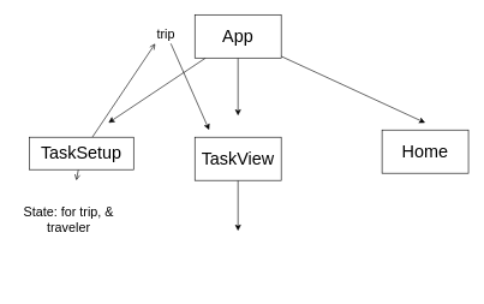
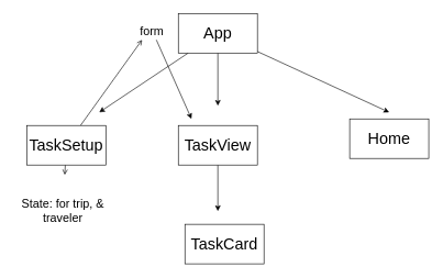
  <mxCell id="0" />
  <mxCell id="1" parent="0" />
  <mxCell id="2" style="edgeStyle=none;html=1;fontSize=24;" edge="1" parent="1" source="5"><mxGeometry relative="1" as="geometry"><mxPoint x="150" y="170" as="targetPoint" /></mxGeometry></mxCell>
  <mxCell id="3" style="edgeStyle=none;html=1;fontSize=24;" edge="1" parent="1" source="5"><mxGeometry relative="1" as="geometry"><mxPoint x="330" y="160" as="targetPoint" /></mxGeometry></mxCell>
  <mxCell id="4" style="edgeStyle=none;html=1;fontSize=24;" edge="1" parent="1" source="5"><mxGeometry relative="1" as="geometry"><mxPoint x="590" y="170" as="targetPoint" /></mxGeometry></mxCell>
  <mxCell id="5" value="&lt;font style=&quot;font-size: 24px&quot;&gt;App&lt;/font&gt;" style="rounded=0;whiteSpace=wrap;html=1;" vertex="1" parent="1"><mxGeometry x="270" y="20" width="120" height="60" as="geometry" /></mxCell>
  <mxCell id="6" style="edgeStyle=none;html=1;fontSize=18;endArrow=open;" edge="1" parent="1" source="8" target="15"><mxGeometry relative="1" as="geometry"><mxPoint x="210" y="80" as="targetPoint" /></mxGeometry></mxCell>
  <mxCell id="7" style="edgeStyle=none;html=1;fontSize=18;entryX=0.25;entryY=1;entryDx=0;entryDy=0;endArrow=open;" edge="1" parent="1" source="8" target="14"><mxGeometry relative="1" as="geometry"><mxPoint x="220" y="80" as="targetPoint" /></mxGeometry></mxCell>
- <mxCell id="8" value="&lt;span style=&quot;font-size: 24px&quot;&gt;TaskSetup&lt;/span&gt;" style="rounded=0;whiteSpace=wrap;html=1;" vertex="1" parent="1"><mxGeometry x="40" y="190" width="145" height="45" as="geometry" /></mxCell>
+ <mxCell id="8" value="&lt;span style=&quot;font-size: 24px&quot;&gt;TaskSetup&lt;/span&gt;" style="rounded=0;whiteSpace=wrap;html=1;" vertex="1" parent="1"><mxGeometry x="40" y="190" width="120" height="60" as="geometry" /></mxCell>
  <mxCell id="9" style="edgeStyle=none;html=1;fontSize=24;" edge="1" parent="1" source="10"><mxGeometry relative="1" as="geometry"><mxPoint x="330" y="320" as="targetPoint" /></mxGeometry></mxCell>
  <mxCell id="10" value="&lt;span style=&quot;font-size: 24px&quot;&gt;TaskView&lt;/span&gt;" style="rounded=0;whiteSpace=wrap;html=1;" vertex="1" parent="1"><mxGeometry x="270" y="190" width="120" height="60" as="geometry" /></mxCell>
  <mxCell id="11" value="&lt;span style=&quot;font-size: 24px&quot;&gt;Home&lt;/span&gt;" style="rounded=0;whiteSpace=wrap;html=1;" vertex="1" parent="1"><mxGeometry x="530" y="180" width="120" height="60" as="geometry" /></mxCell>
+ <mxCell id="12" value="&lt;span style=&quot;font-size: 24px&quot;&gt;TaskCard&lt;/span&gt;" style="rounded=0;whiteSpace=wrap;html=1;" vertex="1" parent="1"><mxGeometry x="280" y="340" width="120" height="60" as="geometry" /></mxCell>
  <mxCell id="13" style="edgeStyle=none;html=1;fontSize=18;" edge="1" parent="1" source="14"><mxGeometry relative="1" as="geometry"><mxPoint x="290" y="180" as="targetPoint" /></mxGeometry></mxCell>
- <mxCell id="14" value="&lt;font style=&quot;font-size: 18px&quot;&gt;trip&lt;/font&gt;" style="text;html=1;strokeColor=none;fillColor=none;align=center;verticalAlign=middle;whiteSpace=wrap;rounded=0;fontSize=24;" vertex="1" parent="1"><mxGeometry x="200" y="30" width="60" height="30" as="geometry" /></mxCell>
- <mxCell id="15" value="State: for trip, &amp;amp; traveler" style="text;html=1;strokeColor=none;fillColor=none;align=center;verticalAlign=middle;whiteSpace=wrap;rounded=0;fontSize=18;" vertex="1" parent="1"><mxGeometry x="20" y="250" width="150" height="110" as="geometry" /></mxCell>
+ <mxCell id="14" value="&lt;font style=&quot;font-size: 18px&quot;&gt;form&lt;/font&gt;" style="text;html=1;strokeColor=none;fillColor=none;align=center;verticalAlign=middle;whiteSpace=wrap;rounded=0;fontSize=24;" vertex="1" parent="1"><mxGeometry x="200" y="30" width="60" height="30" as="geometry" /></mxCell>
+ <mxCell id="15" value="State: for trip, &amp;amp; traveler" style="text;html=1;strokeColor=none;fillColor=none;align=center;verticalAlign=middle;whiteSpace=wrap;rounded=0;fontSize=18;" vertex="1" parent="1"><mxGeometry x="20" y="265" width="150" height="110" as="geometry" /></mxCell>
